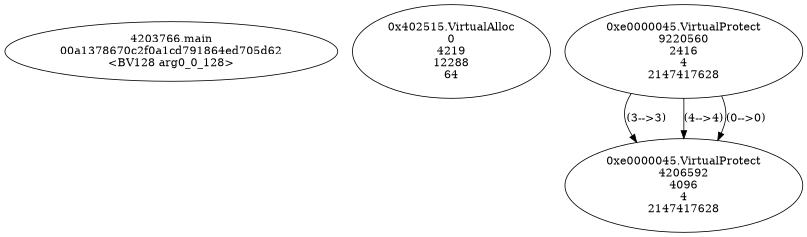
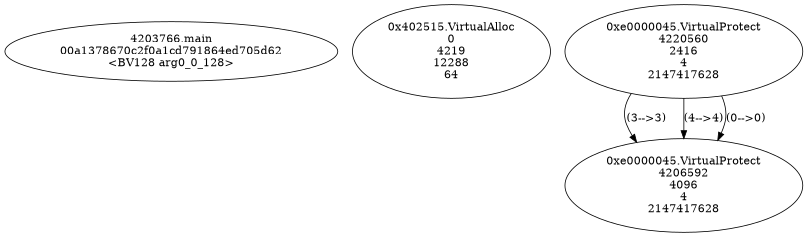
  digraph {
    n1 [label="4203766.main\n00a1378670c2f0a1cd791864ed705d62\n<BV128 arg0_0_128>"]
    n2 [label="0x402515.VirtualAlloc\n0\n4219\n12288\n64"]
-   n3 [label="0xe0000045.VirtualProtect\n9220560\n2416\n4\n2147417628"]
+   n3 [label="0xe0000045.VirtualProtect\n4220560\n2416\n4\n2147417628"]
    n4 [label="0xe0000045.VirtualProtect\n4206592\n4096\n4\n2147417628"]
    n3 -> n4 [label="(3-->3)"]
    n3 -> n4 [label="(4-->4)"]
    n3 -> n4 [label="(0-->0)"]
  }
